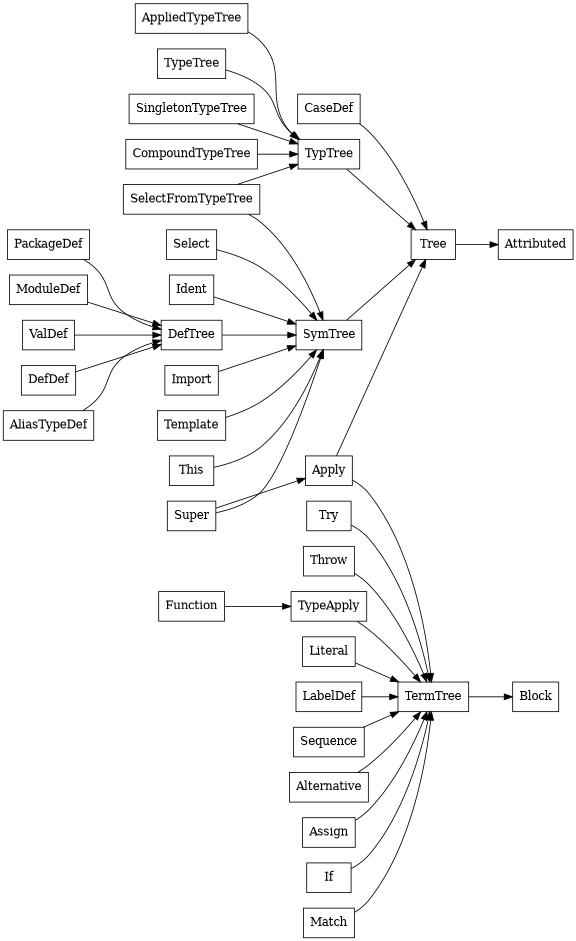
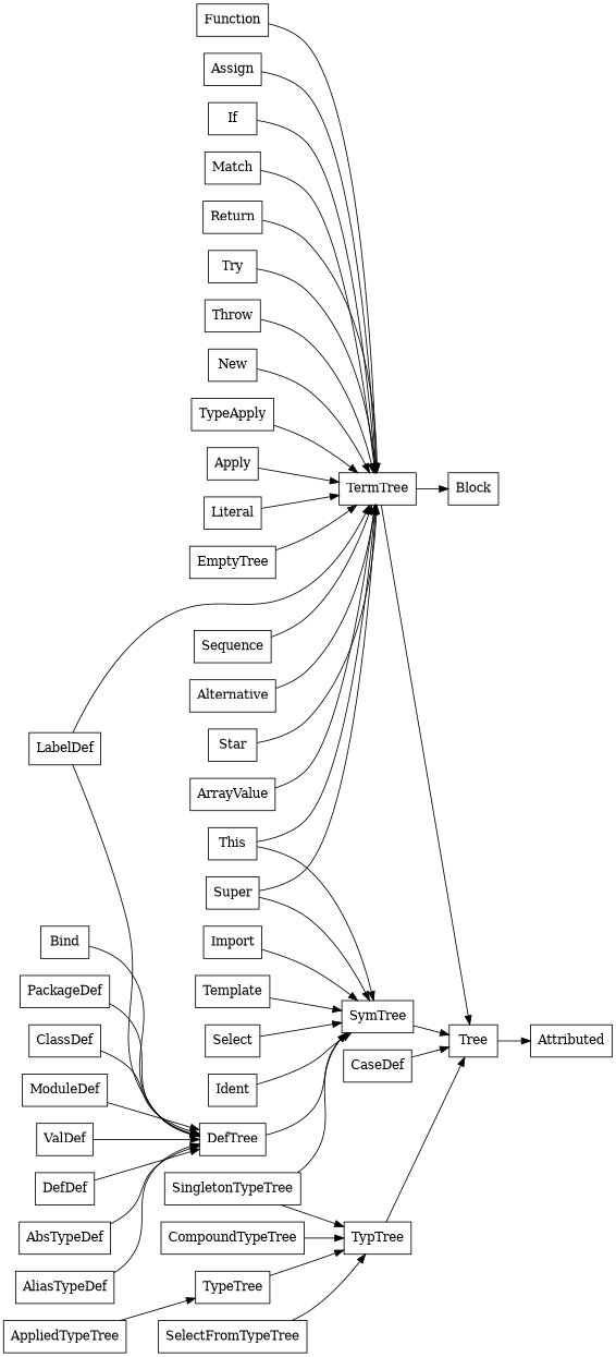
  digraph {
    rank=max
    rankdir=LR
    node [shape=record]
    SymTree
    Tree
    Attributed
    DefTree
    TermTree
    Block
    TypTree
+   EmptyTree
    PackageDef
+   ClassDef
    ModuleDef
    ValDef
    DefDef
+   AbsTypeDef
    AliasTypeDef
    LabelDef
    Import
    Template
    CaseDef
    Sequence
    Alternative
+   Star
+   Bind
+   ArrayValue
    Function
    Assign
    If
    Match
+   Return
    Try
    Throw
+   New
    TypeApply
    Apply
    Super
    This
    Select
    Ident
    Literal
    TypeTree
    SingletonTypeTree
    SelectFromTypeTree
    CompoundTypeTree
    AppliedTypeTree
    SymTree -> Tree
    Tree -> Attributed
    DefTree -> SymTree
-   Apply -> Tree
+   TermTree -> Tree
    TermTree -> Block
    TypTree -> Tree
+   EmptyTree -> TermTree
    PackageDef -> DefTree
+   ClassDef -> DefTree
    ModuleDef -> DefTree
    ValDef -> DefTree
    DefDef -> DefTree
+   AbsTypeDef -> DefTree
    AliasTypeDef -> DefTree
+   LabelDef -> DefTree
    LabelDef -> TermTree
    Import -> SymTree
    Template -> SymTree
    CaseDef -> Tree
    Sequence -> TermTree
    Alternative -> TermTree
-   Function -> TypeApply
+   Star -> TermTree
+   Bind -> DefTree
+   ArrayValue -> TermTree
+   Function -> TermTree
    Assign -> TermTree
    If -> TermTree
    Match -> TermTree
+   Return -> TermTree
    Try -> TermTree
    Throw -> TermTree
+   New -> TermTree
    TypeApply -> TermTree
    Apply -> TermTree
    Super -> SymTree
-   Super -> Apply
+   Super -> TermTree
    This -> SymTree
+   This -> TermTree
    Select -> SymTree
    Ident -> SymTree
    Literal -> TermTree
    TypeTree -> TypTree
    SingletonTypeTree -> TypTree
-   SelectFromTypeTree -> SymTree
+   SingletonTypeTree -> SymTree
    SelectFromTypeTree -> TypTree
    CompoundTypeTree -> TypTree
-   AppliedTypeTree -> TypTree
+   AppliedTypeTree -> TypeTree
  }
